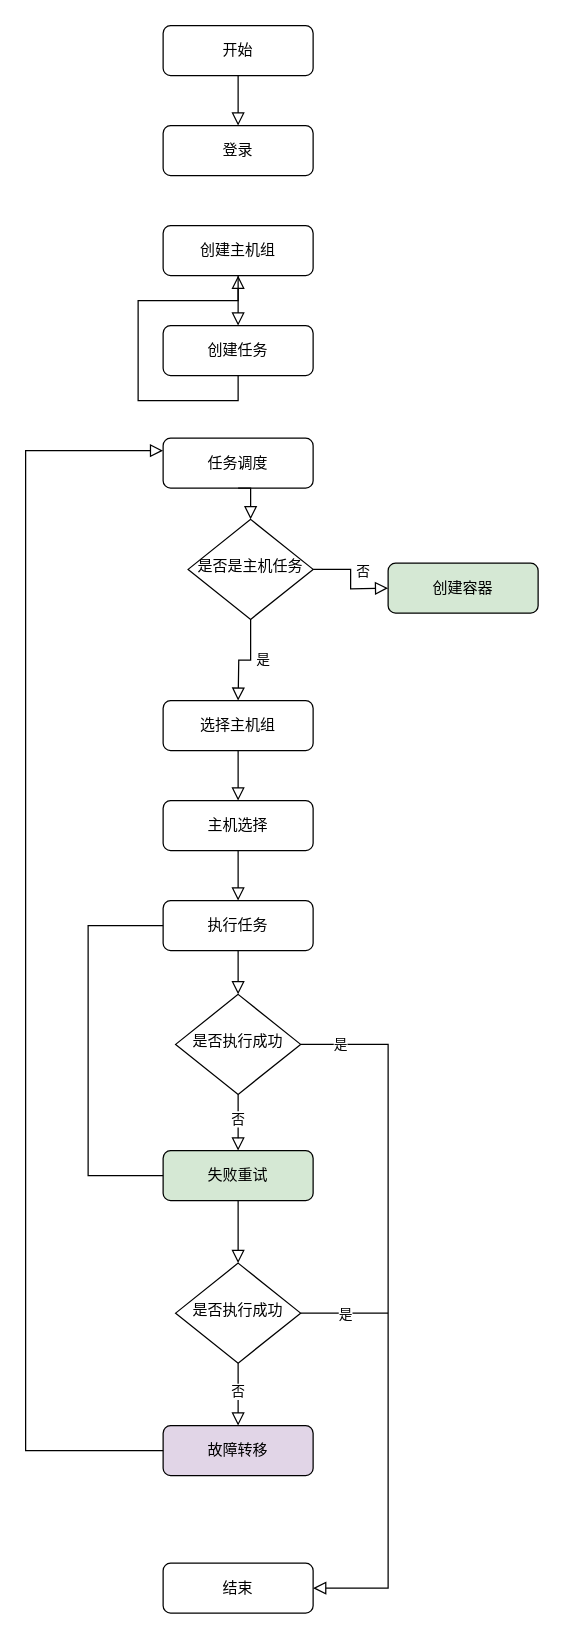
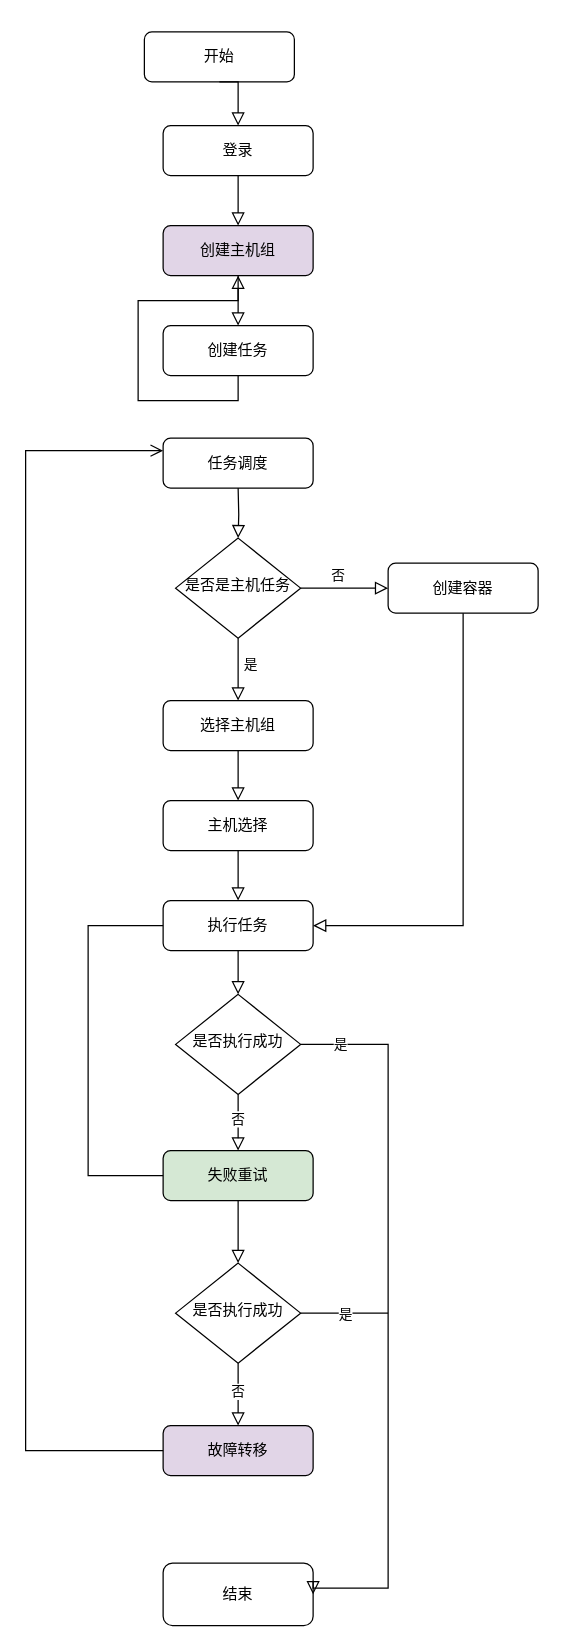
  <mxCell id="0" />
  <mxCell id="1" parent="0" />
  <mxCell id="2" value="创建任务" style="rounded=1;whiteSpace=wrap;html=1;fontSize=12;glass=0;strokeWidth=1;shadow=0;" parent="1" vertex="1"><mxGeometry x="130" y="260" width="120" height="40" as="geometry" /></mxCell>
- <mxCell id="3" value="是否是主机任务" style="rhombus;whiteSpace=wrap;html=1;shadow=0;fontFamily=Helvetica;fontSize=12;align=center;strokeWidth=1;spacing=6;spacingTop=-4;" parent="1" vertex="1"><mxGeometry x="150" y="415" width="100" height="80" as="geometry" /></mxCell>
+ <mxCell id="3" value="是否是主机任务" style="rhombus;whiteSpace=wrap;html=1;shadow=0;fontFamily=Helvetica;fontSize=12;align=center;strokeWidth=1;spacing=6;spacingTop=-4;" parent="1" vertex="1"><mxGeometry x="140" y="430" width="100" height="80" as="geometry" /></mxCell>
  <mxCell id="4" value="" style="rounded=0;html=1;jettySize=auto;orthogonalLoop=1;fontSize=11;endArrow=block;endFill=0;endSize=8;strokeWidth=1;shadow=0;labelBackgroundColor=none;edgeStyle=orthogonalEdgeStyle;exitX=0.5;exitY=1;exitDx=0;exitDy=0;" parent="1" source="2" target="6" edge="1"><mxGeometry x="0.322" y="20" relative="1" as="geometry"><mxPoint as="offset" /><mxPoint x="190" y="580" as="sourcePoint" /></mxGeometry></mxCell>
  <mxCell id="5" value="任务调度" style="rounded=1;whiteSpace=wrap;html=1;fontSize=12;glass=0;strokeWidth=1;shadow=0;" parent="1" vertex="1"><mxGeometry x="130" y="350" width="120" height="40" as="geometry" /></mxCell>
- <mxCell id="6" value="创建主机组" style="rounded=1;whiteSpace=wrap;html=1;fontSize=12;glass=0;strokeWidth=1;shadow=0;" vertex="1" parent="1"><mxGeometry x="130" y="180" width="120" height="40" as="geometry" /></mxCell>
+ <mxCell id="6" value="创建主机组" style="rounded=1;whiteSpace=wrap;html=1;fontSize=12;glass=0;strokeWidth=1;shadow=0;fillColor=#e1d5e7;" vertex="1" parent="1"><mxGeometry x="130" y="180" width="120" height="40" as="geometry" /></mxCell>
  <mxCell id="7" value="" style="rounded=0;html=1;jettySize=auto;orthogonalLoop=1;fontSize=11;endArrow=block;endFill=0;endSize=8;strokeWidth=1;shadow=0;labelBackgroundColor=none;edgeStyle=orthogonalEdgeStyle;exitX=0.5;exitY=1;exitDx=0;exitDy=0;" edge="1" parent="1" source="6"><mxGeometry relative="1" as="geometry"><mxPoint x="200" y="340" as="sourcePoint" /><mxPoint x="190" y="260" as="targetPoint" /></mxGeometry></mxCell>
  <mxCell id="8" value="登录" style="rounded=1;whiteSpace=wrap;html=1;fontSize=12;glass=0;strokeWidth=1;shadow=0;" vertex="1" parent="1"><mxGeometry x="130" y="100" width="120" height="40" as="geometry" /></mxCell>
- <mxCell id="10" value="开始" style="rounded=1;whiteSpace=wrap;html=1;fontSize=12;glass=0;strokeWidth=1;shadow=0;" vertex="1" parent="1"><mxGeometry x="130" y="20" width="120" height="40" as="geometry" /></mxCell>
+ <mxCell id="9" value="" style="rounded=0;html=1;jettySize=auto;orthogonalLoop=1;fontSize=11;endArrow=block;endFill=0;endSize=8;strokeWidth=1;shadow=0;labelBackgroundColor=none;edgeStyle=orthogonalEdgeStyle;exitX=0.5;exitY=1;exitDx=0;exitDy=0;entryX=0.5;entryY=0;entryDx=0;entryDy=0;" edge="1" parent="1" source="8" target="6"><mxGeometry relative="1" as="geometry"><mxPoint x="200" y="250" as="sourcePoint" /><mxPoint x="200" y="300" as="targetPoint" /></mxGeometry></mxCell>
+ <mxCell id="10" value="开始" style="rounded=1;whiteSpace=wrap;html=1;fontSize=12;glass=0;strokeWidth=1;shadow=0;" vertex="1" parent="1"><mxGeometry x="115" y="25" width="120" height="40" as="geometry" /></mxCell>
  <mxCell id="11" value="" style="rounded=0;html=1;jettySize=auto;orthogonalLoop=1;fontSize=11;endArrow=block;endFill=0;endSize=8;strokeWidth=1;shadow=0;labelBackgroundColor=none;edgeStyle=orthogonalEdgeStyle;exitX=0.5;exitY=1;exitDx=0;exitDy=0;" edge="1" parent="1" source="10"><mxGeometry relative="1" as="geometry"><mxPoint x="200" y="250" as="sourcePoint" /><mxPoint x="190" y="100" as="targetPoint" /></mxGeometry></mxCell>
  <mxCell id="12" value="否" style="rounded=0;html=1;jettySize=auto;orthogonalLoop=1;fontSize=11;endArrow=block;endFill=0;endSize=8;strokeWidth=1;shadow=0;labelBackgroundColor=none;edgeStyle=orthogonalEdgeStyle;exitX=1;exitY=0.5;exitDx=0;exitDy=0;" edge="1" parent="1" source="3"><mxGeometry x="-0.149" y="10" relative="1" as="geometry"><mxPoint as="offset" /><mxPoint x="200" y="310" as="sourcePoint" /><mxPoint x="310" y="470" as="targetPoint" /></mxGeometry></mxCell>
  <mxCell id="13" value="" style="rounded=0;html=1;jettySize=auto;orthogonalLoop=1;fontSize=11;endArrow=block;endFill=0;endSize=8;strokeWidth=1;shadow=0;labelBackgroundColor=none;edgeStyle=orthogonalEdgeStyle;entryX=0.5;entryY=0;entryDx=0;entryDy=0;" edge="1" parent="1" target="3"><mxGeometry x="0.322" y="20" relative="1" as="geometry"><mxPoint as="offset" /><mxPoint x="190" y="390" as="sourcePoint" /><mxPoint x="200" y="360" as="targetPoint" /></mxGeometry></mxCell>
- <mxCell id="14" value="创建容器" style="rounded=1;whiteSpace=wrap;html=1;fontSize=12;glass=0;strokeWidth=1;shadow=0;fillColor=#d5e8d4;" vertex="1" parent="1"><mxGeometry x="310" y="450" width="120" height="40" as="geometry" /></mxCell>
+ <mxCell id="14" value="创建容器" style="rounded=1;whiteSpace=wrap;html=1;fontSize=12;glass=0;strokeWidth=1;shadow=0;" vertex="1" parent="1"><mxGeometry x="310" y="450" width="120" height="40" as="geometry" /></mxCell>
  <mxCell id="15" value="是" style="rounded=0;html=1;jettySize=auto;orthogonalLoop=1;fontSize=11;endArrow=block;endFill=0;endSize=8;strokeWidth=1;shadow=0;labelBackgroundColor=none;edgeStyle=orthogonalEdgeStyle;exitX=0.5;exitY=1;exitDx=0;exitDy=0;" edge="1" parent="1" source="3"><mxGeometry x="-0.149" y="10" relative="1" as="geometry"><mxPoint as="offset" /><mxPoint x="250" y="480" as="sourcePoint" /><mxPoint x="190" y="560" as="targetPoint" /></mxGeometry></mxCell>
  <mxCell id="16" value="选择主机组" style="rounded=1;whiteSpace=wrap;html=1;fontSize=12;glass=0;strokeWidth=1;shadow=0;" vertex="1" parent="1"><mxGeometry x="130" y="560" width="120" height="40" as="geometry" /></mxCell>
  <mxCell id="17" value="" style="rounded=0;html=1;jettySize=auto;orthogonalLoop=1;fontSize=11;endArrow=block;endFill=0;endSize=8;strokeWidth=1;shadow=0;labelBackgroundColor=none;edgeStyle=orthogonalEdgeStyle;exitX=0.5;exitY=1;exitDx=0;exitDy=0;" edge="1" parent="1" source="16"><mxGeometry x="-0.149" y="10" relative="1" as="geometry"><mxPoint as="offset" /><mxPoint x="200" y="520" as="sourcePoint" /><mxPoint x="190" y="640" as="targetPoint" /></mxGeometry></mxCell>
  <mxCell id="18" value="主机选择" style="rounded=1;whiteSpace=wrap;html=1;fontSize=12;glass=0;strokeWidth=1;shadow=0;" vertex="1" parent="1"><mxGeometry x="130" y="640" width="120" height="40" as="geometry" /></mxCell>
  <mxCell id="19" value="" style="rounded=0;html=1;jettySize=auto;orthogonalLoop=1;fontSize=11;endArrow=block;endFill=0;endSize=8;strokeWidth=1;shadow=0;labelBackgroundColor=none;edgeStyle=orthogonalEdgeStyle;exitX=0.5;exitY=1;exitDx=0;exitDy=0;" edge="1" parent="1" source="18"><mxGeometry x="-0.149" y="10" relative="1" as="geometry"><mxPoint as="offset" /><mxPoint x="200" y="610" as="sourcePoint" /><mxPoint x="190" y="720" as="targetPoint" /></mxGeometry></mxCell>
  <mxCell id="20" value="执行任务" style="rounded=1;whiteSpace=wrap;html=1;fontSize=12;glass=0;strokeWidth=1;shadow=0;" vertex="1" parent="1"><mxGeometry x="130" y="720" width="120" height="40" as="geometry" /></mxCell>
+ <mxCell id="21" value="" style="rounded=0;html=1;jettySize=auto;orthogonalLoop=1;fontSize=11;endArrow=block;endFill=0;endSize=8;strokeWidth=1;shadow=0;labelBackgroundColor=none;edgeStyle=orthogonalEdgeStyle;exitX=0.5;exitY=1;exitDx=0;exitDy=0;entryX=1;entryY=0.5;entryDx=0;entryDy=0;" edge="1" parent="1" source="14" target="20"><mxGeometry x="-0.159" y="10" relative="1" as="geometry"><mxPoint as="offset" /><mxPoint x="250" y="480" as="sourcePoint" /><mxPoint x="370" y="560" as="targetPoint" /></mxGeometry></mxCell>
  <mxCell id="22" value="是否执行成功" style="rhombus;whiteSpace=wrap;html=1;shadow=0;fontFamily=Helvetica;fontSize=12;align=center;strokeWidth=1;spacing=6;spacingTop=-4;" vertex="1" parent="1"><mxGeometry x="140" y="795" width="100" height="80" as="geometry" /></mxCell>
  <mxCell id="23" value="" style="rounded=0;html=1;jettySize=auto;orthogonalLoop=1;fontSize=11;endArrow=block;endFill=0;endSize=8;strokeWidth=1;shadow=0;labelBackgroundColor=none;edgeStyle=orthogonalEdgeStyle;entryX=0.5;entryY=0;entryDx=0;entryDy=0;" edge="1" parent="1" target="22"><mxGeometry x="-0.149" y="10" relative="1" as="geometry"><mxPoint as="offset" /><mxPoint x="190" y="760" as="sourcePoint" /><mxPoint x="200" y="730" as="targetPoint" /></mxGeometry></mxCell>
- <mxCell id="24" value="结束" style="rounded=1;whiteSpace=wrap;html=1;fontSize=12;glass=0;strokeWidth=1;shadow=0;" vertex="1" parent="1"><mxGeometry x="130" y="1250" width="120" height="40" as="geometry" /></mxCell>
+ <mxCell id="24" value="结束" style="rounded=1;whiteSpace=wrap;html=1;fontSize=12;glass=0;strokeWidth=1;shadow=0;" vertex="1" parent="1"><mxGeometry x="130" y="1250" width="120" height="50" as="geometry" /></mxCell>
  <mxCell id="25" value="&lt;span style=&quot;white-space: pre;&quot;&gt;&#09;&lt;/span&gt;" style="rounded=0;html=1;jettySize=auto;orthogonalLoop=1;fontSize=11;endArrow=block;endFill=0;endSize=8;strokeWidth=1;shadow=0;labelBackgroundColor=none;edgeStyle=orthogonalEdgeStyle;entryX=1;entryY=0.5;entryDx=0;entryDy=0;exitX=1;exitY=0.5;exitDx=0;exitDy=0;" edge="1" parent="1" source="22" target="24"><mxGeometry x="-0.149" y="10" relative="1" as="geometry"><mxPoint as="offset" /><mxPoint x="200" y="770" as="sourcePoint" /><mxPoint x="200" y="805" as="targetPoint" /><Array as="points"><mxPoint x="310" y="835" /><mxPoint x="310" y="1270" /></Array></mxGeometry></mxCell>
  <mxCell id="26" value="是" style="edgeLabel;html=1;align=center;verticalAlign=middle;resizable=0;points=[];" vertex="1" connectable="0" parent="25"><mxGeometry x="-0.89" y="2" relative="1" as="geometry"><mxPoint y="1" as="offset" /></mxGeometry></mxCell>
  <mxCell id="27" value="失败重试" style="rounded=1;whiteSpace=wrap;html=1;fontSize=12;glass=0;strokeWidth=1;shadow=0;fillColor=#d5e8d4;" vertex="1" parent="1"><mxGeometry x="130" y="920" width="120" height="40" as="geometry" /></mxCell>
  <mxCell id="28" value="" style="rounded=0;html=1;jettySize=auto;orthogonalLoop=1;fontSize=11;endArrow=block;endFill=0;endSize=8;strokeWidth=1;shadow=0;labelBackgroundColor=none;edgeStyle=orthogonalEdgeStyle;entryX=0.5;entryY=0;entryDx=0;entryDy=0;exitX=0.5;exitY=1;exitDx=0;exitDy=0;" edge="1" parent="1" source="22" target="27"><mxGeometry x="-0.149" y="10" relative="1" as="geometry"><mxPoint as="offset" /><mxPoint x="200" y="770" as="sourcePoint" /><mxPoint x="200" y="805" as="targetPoint" /><Array as="points"><mxPoint x="190" y="910" /><mxPoint x="190" y="910" /></Array></mxGeometry></mxCell>
  <mxCell id="29" value="否" style="edgeLabel;html=1;align=center;verticalAlign=middle;resizable=0;points=[];" vertex="1" connectable="0" parent="28"><mxGeometry x="-0.178" y="-1" relative="1" as="geometry"><mxPoint y="1" as="offset" /></mxGeometry></mxCell>
  <mxCell id="30" value="" style="rounded=0;html=1;jettySize=auto;orthogonalLoop=1;fontSize=11;endArrow=none;endFill=0;endSize=8;strokeWidth=1;shadow=0;labelBackgroundColor=none;edgeStyle=orthogonalEdgeStyle;entryX=0;entryY=0.5;entryDx=0;entryDy=0;exitX=0;exitY=0.5;exitDx=0;exitDy=0;" edge="1" parent="1" source="27" target="20"><mxGeometry x="-0.149" y="10" relative="1" as="geometry"><mxPoint as="offset" /><mxPoint x="200" y="770" as="sourcePoint" /><mxPoint x="200" y="805" as="targetPoint" /><Array as="points"><mxPoint x="70" y="940" /><mxPoint x="70" y="740" /></Array></mxGeometry></mxCell>
  <mxCell id="31" value="是否执行成功" style="rhombus;whiteSpace=wrap;html=1;shadow=0;fontFamily=Helvetica;fontSize=12;align=center;strokeWidth=1;spacing=6;spacingTop=-4;" vertex="1" parent="1"><mxGeometry x="140" y="1010" width="100" height="80" as="geometry" /></mxCell>
  <mxCell id="32" value="" style="rounded=0;html=1;jettySize=auto;orthogonalLoop=1;fontSize=11;endArrow=block;endFill=0;endSize=8;strokeWidth=1;shadow=0;labelBackgroundColor=none;edgeStyle=orthogonalEdgeStyle;entryX=0.5;entryY=0;entryDx=0;entryDy=0;exitX=0.5;exitY=1;exitDx=0;exitDy=0;" edge="1" parent="1" source="27" target="31"><mxGeometry x="-0.149" y="10" relative="1" as="geometry"><mxPoint as="offset" /><mxPoint x="200" y="770" as="sourcePoint" /><mxPoint x="200" y="805" as="targetPoint" /></mxGeometry></mxCell>
  <mxCell id="33" value="" style="endArrow=none;html=1;rounded=0;exitX=1;exitY=0.5;exitDx=0;exitDy=0;" edge="1" parent="1" source="31"><mxGeometry width="50" height="50" relative="1" as="geometry"><mxPoint x="241" y="1042" as="sourcePoint" /><mxPoint x="310" y="1050" as="targetPoint" /></mxGeometry></mxCell>
  <mxCell id="34" value="是" style="edgeLabel;html=1;align=center;verticalAlign=middle;resizable=0;points=[];" vertex="1" connectable="0" parent="33"><mxGeometry x="0.008" relative="1" as="geometry"><mxPoint as="offset" /></mxGeometry></mxCell>
  <mxCell id="35" value="" style="rounded=0;html=1;jettySize=auto;orthogonalLoop=1;fontSize=11;endArrow=block;endFill=0;endSize=8;strokeWidth=1;shadow=0;labelBackgroundColor=none;edgeStyle=orthogonalEdgeStyle;exitX=0.5;exitY=1;exitDx=0;exitDy=0;" edge="1" parent="1" source="31"><mxGeometry x="-0.149" y="10" relative="1" as="geometry"><mxPoint as="offset" /><mxPoint x="200" y="885" as="sourcePoint" /><mxPoint x="190" y="1140" as="targetPoint" /><Array as="points"><mxPoint x="190" y="1120" /><mxPoint x="190" y="1120" /></Array></mxGeometry></mxCell>
  <mxCell id="36" value="否" style="edgeLabel;html=1;align=center;verticalAlign=middle;resizable=0;points=[];" vertex="1" connectable="0" parent="35"><mxGeometry x="-0.178" y="-1" relative="1" as="geometry"><mxPoint y="1" as="offset" /></mxGeometry></mxCell>
  <mxCell id="37" value="故障转移" style="rounded=1;whiteSpace=wrap;html=1;fontSize=12;glass=0;strokeWidth=1;shadow=0;fillColor=#e1d5e7;" vertex="1" parent="1"><mxGeometry x="130" y="1140" width="120" height="40" as="geometry" /></mxCell>
- <mxCell id="38" value="" style="rounded=0;html=1;jettySize=auto;orthogonalLoop=1;fontSize=11;endArrow=block;endFill=0;endSize=8;strokeWidth=1;shadow=0;labelBackgroundColor=none;edgeStyle=orthogonalEdgeStyle;exitX=0;exitY=0.5;exitDx=0;exitDy=0;entryX=0;entryY=0.25;entryDx=0;entryDy=0;" edge="1" parent="1" source="37" target="5"><mxGeometry x="-0.149" y="10" relative="1" as="geometry"><mxPoint as="offset" /><mxPoint x="50" y="1160" as="sourcePoint" /><mxPoint x="50" y="370" as="targetPoint" /><Array as="points"><mxPoint x="20" y="1160" /><mxPoint x="20" y="360" /></Array></mxGeometry></mxCell>
+ <mxCell id="38" value="" style="rounded=0;html=1;jettySize=auto;orthogonalLoop=1;fontSize=11;endArrow=open;endFill=0;endSize=8;strokeWidth=1;shadow=0;labelBackgroundColor=none;edgeStyle=orthogonalEdgeStyle;exitX=0;exitY=0.5;exitDx=0;exitDy=0;entryX=0;entryY=0.25;entryDx=0;entryDy=0;" edge="1" parent="1" source="37" target="5"><mxGeometry x="-0.149" y="10" relative="1" as="geometry"><mxPoint as="offset" /><mxPoint x="50" y="1160" as="sourcePoint" /><mxPoint x="50" y="370" as="targetPoint" /><Array as="points"><mxPoint x="20" y="1160" /><mxPoint x="20" y="360" /></Array></mxGeometry></mxCell>
